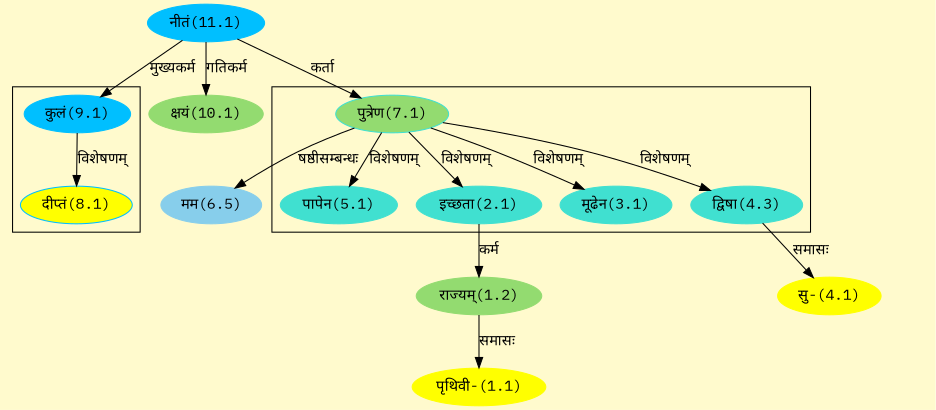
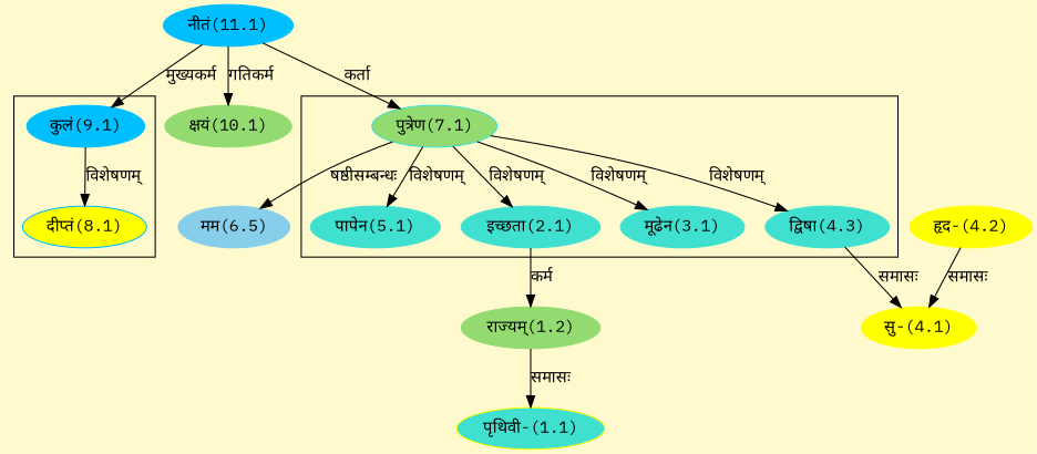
  digraph {
    bgcolor=lemonchiffon1
    compound=true
    fontname="IBM Plex Mono"
    rankdir=BT
    node [color="#40E0D0" fontname="IBM Plex Mono" style=filled]
    edge [dir=back fontname="IBM Plex Mono"]
    n1 [label="इच्छता(2.1)"]
    n2 [fillcolor="#93DB70" label="पुत्रेण(7.1)"]
    n3 [label="मूढेन(3.1)"]
    n4 [label="द्विषा(4.3)"]
    n5 [label="पापेन(5.1)"]
    n6 [color="#00BFFF" fillcolor="#FFFF00" label="दीप्तं(8.1)"]
    n7 [color="#00BFFF" label="कुलं(9.1)"]
    n8 [color="#00BFFF" label="नीतं(11.1)"]
-   n9 [color="#FFFF00" label="पृथिवी-(1.1)"]
+   n9 [color="#FFFF00" label="पृथिवी-(1.1)" fillcolor="#40E0D0"]
    n10 [color="#93DB70" label="राज्यम्(1.2)"]
    n11 [color="#FFFF00" label="सु-(4.1)"]
+   n12 [color="#FFFF00" label="हृद-(4.2)"]
    n13 [color="#87CEEB" label="मम(6.5)"]
    n14 [color="#93DB70" label="क्षयं(10.1)"]
    subgraph cluster_1 {
      n1
      n2
      n3
      n4
      n5
    }
    subgraph cluster_2 {
      n6
      n7
    }
    n1 -> n2 [label="विशेषणम्"]
    n2 -> n8 [label="कर्ता"]
    n3 -> n2 [label="विशेषणम्"]
    n4 -> n2 [label="विशेषणम्"]
    n5 -> n2 [label="विशेषणम्"]
    n6 -> n7 [label="विशेषणम्"]
    n7 -> n8 [label="मुख्यकर्म"]
    n9 -> n10 [label="समासः"]
    n10 -> n1 [label="कर्म"]
    n11 -> n4 [label="समासः"]
+   n11 -> n12 [label="समासः"]
    n13 -> n2 [label="षष्ठीसम्बन्धः"]
    n14 -> n8 [label="गतिकर्म"]
  }
